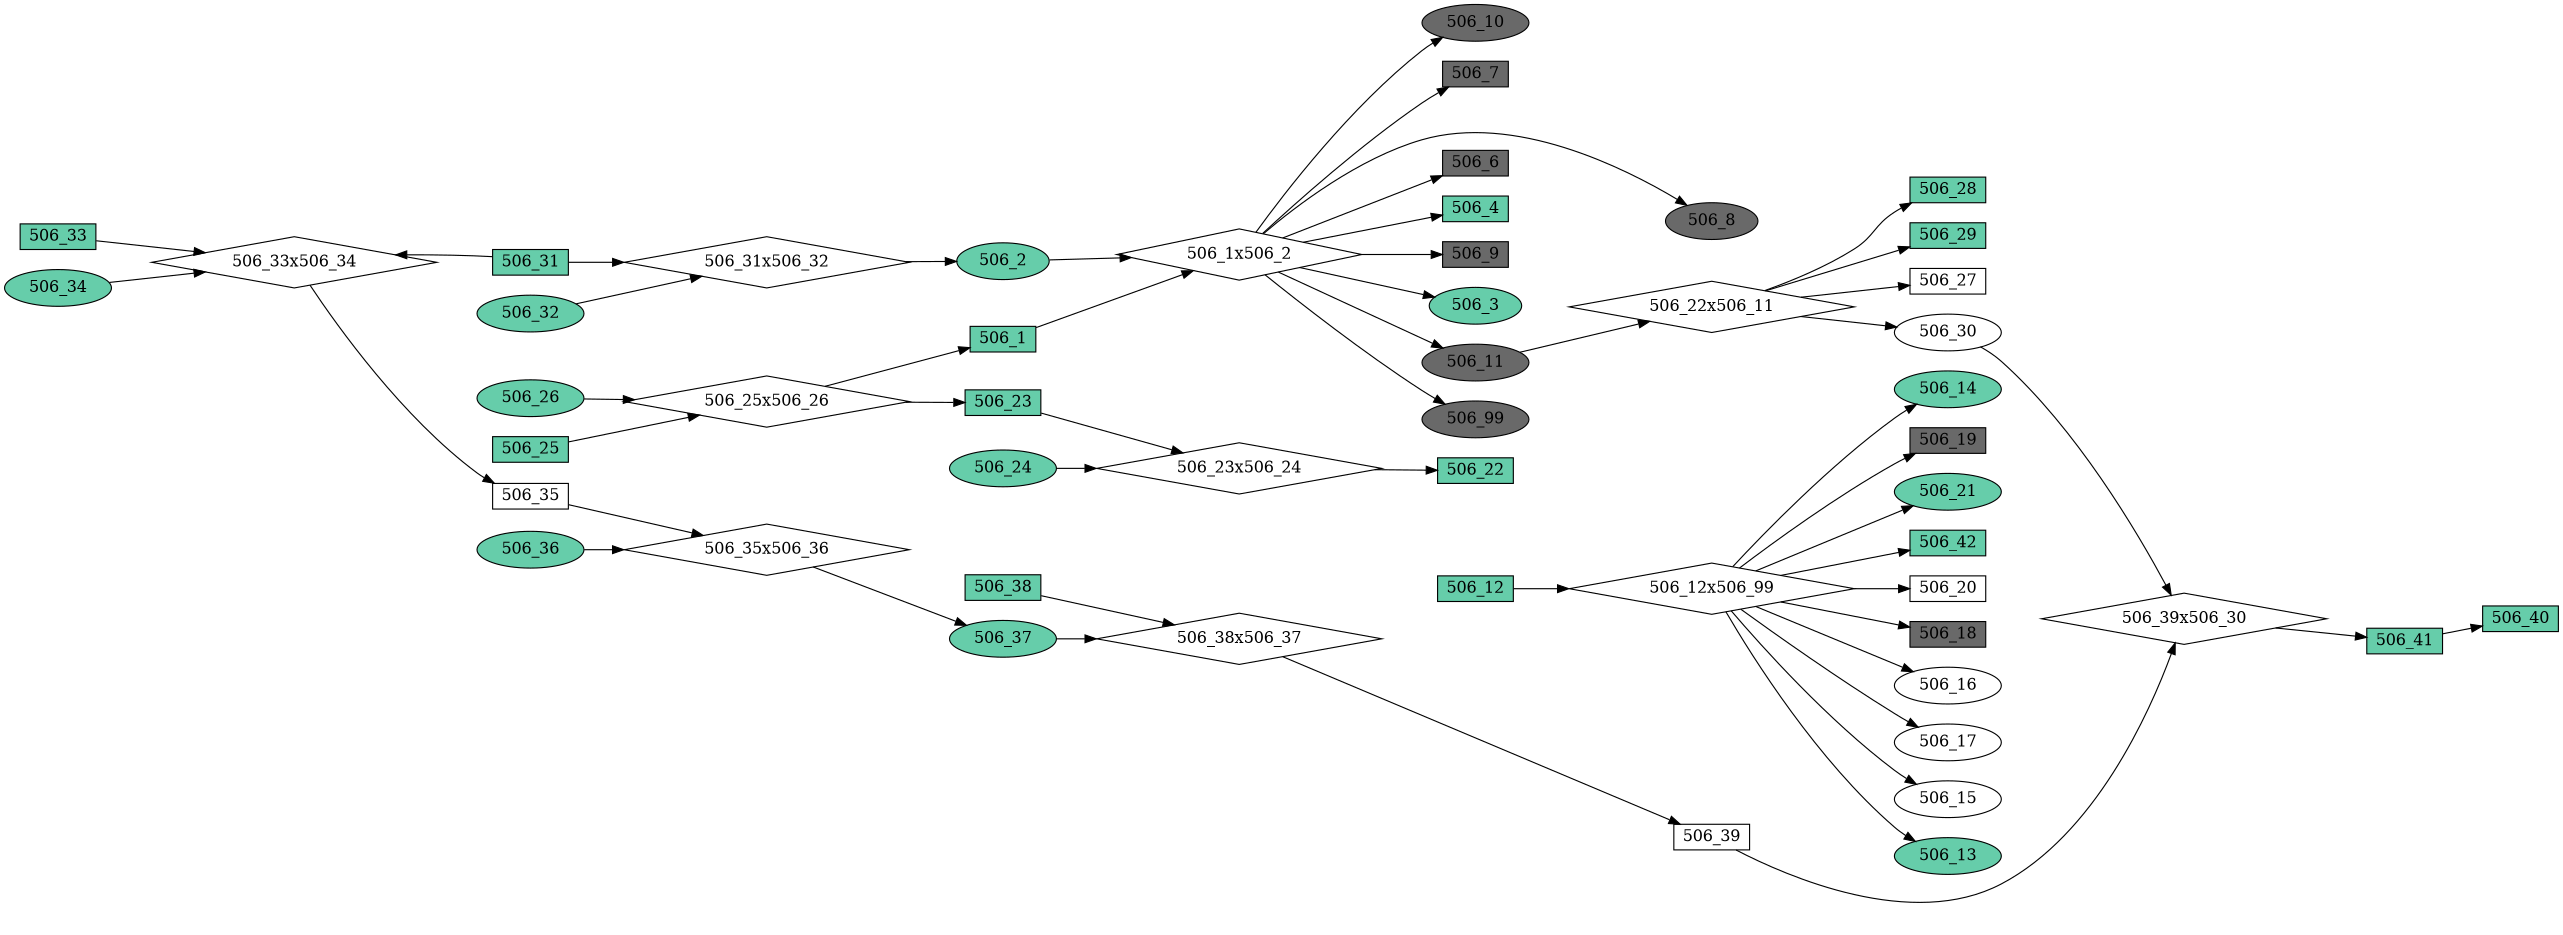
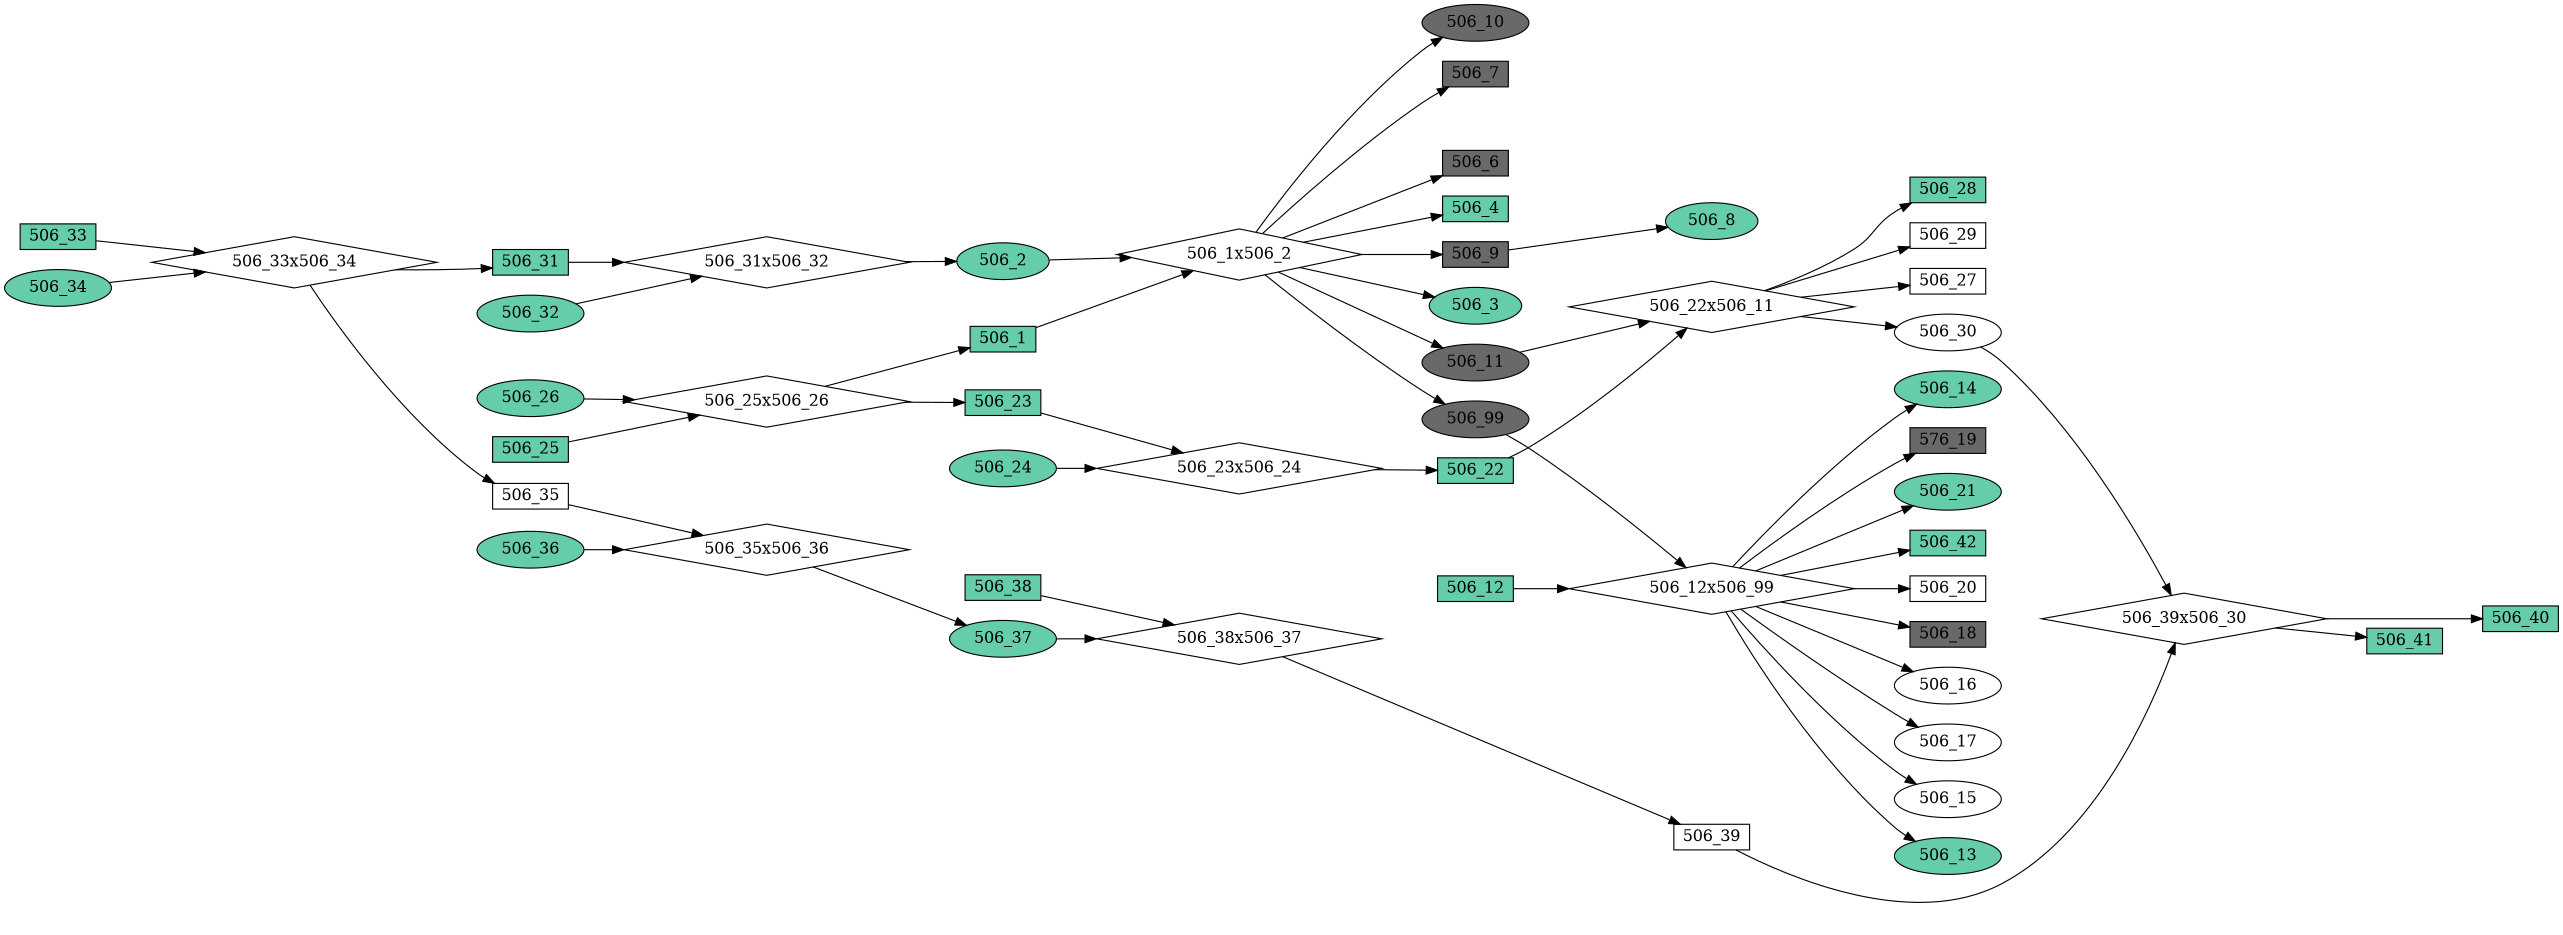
  digraph {
    rankdir=LR
    node [fillcolor=aquamarine3 fontcolor=black regular=0 shape=box style=filled]
    "506_10" [fillcolor=dimgrey height=0.3 shape=ellipse width=0.5]
    "506_1x506_2" [height=.1 shape=diamond width=.1 fillcolor="" fontcolor="" regular="" style=""]
    "506_11" [fillcolor=dimgrey height=0.3 shape=ellipse width=0.5]
    "506_7" [fillcolor=dimgrey height=0.3 width=0.5]
    "506_6" [fillcolor=dimgrey height=0.3 width=0.5]
    "506_99" [fillcolor=dimgrey height=0.3 shape=ellipse width=0.5]
    "506_4" [height=0.3 width=0.5]
    "506_3" [height=0.3 shape=ellipse width=0.5]
-   "506_8" [fillcolor=dimgrey height=0.3 shape=ellipse width=0.5]
+   "506_8" [height=0.3 shape=ellipse width=0.5]
    "506_9" [fillcolor=dimgrey height=0.3 width=0.5]
    "506_22x506_11" [height=.1 shape=diamond width=.1 fillcolor="" fontcolor="" regular="" style=""]
    "506_12x506_99" [height=.1 shape=diamond width=.1 fillcolor="" fontcolor="" regular="" style=""]
-   "506_19" [fillcolor=dimgrey height=0.3 width=0.5]
+   "506_19" [fillcolor=dimgrey height=0.3 width=0.5 label="576_19"]
    "506_21" [height=0.3 shape=ellipse width=0.5]
    "506_42" [height=0.3 width=0.5]
    "506_20" [fillcolor=white height=0.3 width=0.5]
    "506_18" [fillcolor=dimgrey height=0.3 width=0.5]
    "506_16" [fillcolor=white height=0.3 shape=ellipse width=0.5]
    "506_17" [fillcolor=white height=0.3 shape=ellipse width=0.5]
    "506_15" [fillcolor=white height=0.3 shape=ellipse width=0.5]
    "506_13" [height=0.3 shape=ellipse width=0.5]
    "506_14" [height=0.3 shape=ellipse width=0.5]
    "506_30" [fillcolor=white height=0.3 shape=ellipse width=0.5]
    "506_39x506_30" [height=.1 shape=diamond width=.1 fillcolor="" fontcolor="" regular="" style=""]
    "506_40" [height=0.3 width=0.5]
    "506_41" [height=0.3 width=0.5]
    "506_27" [fillcolor=white height=0.3 width=0.5]
    "506_28" [height=0.3 width=0.5]
-   "506_29" [height=0.3 width=0.5]
+   "506_29" [fillcolor=white height=0.3 width=0.5]
    "506_31" [height=0.3 width=0.5]
    "506_31x506_32" [height=.1 shape=diamond width=.1 fillcolor="" fontcolor="" regular="" style=""]
    "506_2" [height=0.3 shape=ellipse width=0.5]
    "506_33x506_34" [height=.1 shape=diamond width=.1 fillcolor="" fontcolor="" regular="" style=""]
    "506_35" [fillcolor=white height=0.3 width=0.5]
    "506_35x506_36" [height=.1 shape=diamond width=.1 fillcolor="" fontcolor="" regular="" style=""]
    "506_32" [height=0.3 shape=ellipse width=0.5]
    "506_33" [height=0.3 width=0.5]
    "506_34" [height=0.3 shape=ellipse width=0.5]
    "506_37" [height=0.3 shape=ellipse width=0.5]
    "506_38x506_37" [height=.1 shape=diamond width=.1 fillcolor="" fontcolor="" regular="" style=""]
    "506_36" [height=0.3 shape=ellipse width=0.5]
    "506_39" [fillcolor=white height=0.3 width=0.5]
    "506_38" [height=0.3 width=0.5]
    "506_26" [height=0.3 shape=ellipse width=0.5]
    "506_25x506_26" [height=.1 shape=diamond width=.1 fillcolor="" fontcolor="" regular="" style=""]
    "506_23" [height=0.3 width=0.5]
    "506_1" [height=0.3 width=0.5]
    "506_23x506_24" [height=.1 shape=diamond width=.1 fillcolor="" fontcolor="" regular="" style=""]
    "506_22" [height=0.3 width=0.5]
    "506_24" [height=0.3 shape=ellipse width=0.5]
    "506_25" [height=0.3 width=0.5]
    "506_12" [height=0.3 width=0.5]
    "506_1x506_2" -> "506_10"
    "506_1x506_2" -> "506_11"
    "506_1x506_2" -> "506_7"
    "506_1x506_2" -> "506_6"
    "506_1x506_2" -> "506_99"
    "506_1x506_2" -> "506_4"
    "506_1x506_2" -> "506_3"
-   "506_1x506_2" -> "506_8"
+   "506_9" -> "506_8"
    "506_1x506_2" -> "506_9"
    "506_11" -> "506_22x506_11"
+   "506_99" -> "506_12x506_99"
    "506_22x506_11" -> "506_30"
    "506_22x506_11" -> "506_27"
    "506_22x506_11" -> "506_28"
    "506_22x506_11" -> "506_29"
    "506_12x506_99" -> "506_19"
    "506_12x506_99" -> "506_21"
    "506_12x506_99" -> "506_42"
    "506_12x506_99" -> "506_20"
    "506_12x506_99" -> "506_18"
    "506_12x506_99" -> "506_16"
    "506_12x506_99" -> "506_17"
    "506_12x506_99" -> "506_15"
    "506_12x506_99" -> "506_13"
    "506_12x506_99" -> "506_14"
    "506_30" -> "506_39x506_30"
-   "506_41" -> "506_40"
+   "506_39x506_30" -> "506_40"
    "506_39x506_30" -> "506_41"
    "506_31" -> "506_31x506_32"
    "506_31x506_32" -> "506_2"
    "506_2" -> "506_1x506_2"
-   "506_31" -> "506_33x506_34"
+   "506_33x506_34" -> "506_31"
    "506_33x506_34" -> "506_35"
    "506_35" -> "506_35x506_36"
    "506_35x506_36" -> "506_37"
    "506_32" -> "506_31x506_32"
    "506_33" -> "506_33x506_34"
    "506_34" -> "506_33x506_34"
    "506_37" -> "506_38x506_37"
    "506_38x506_37" -> "506_39"
    "506_36" -> "506_35x506_36"
    "506_39" -> "506_39x506_30"
    "506_38" -> "506_38x506_37"
    "506_26" -> "506_25x506_26"
    "506_25x506_26" -> "506_23"
    "506_25x506_26" -> "506_1"
    "506_23" -> "506_23x506_24"
    "506_1" -> "506_1x506_2"
    "506_23x506_24" -> "506_22"
+   "506_22" -> "506_22x506_11"
    "506_24" -> "506_23x506_24"
    "506_25" -> "506_25x506_26"
    "506_12" -> "506_12x506_99"
  }
